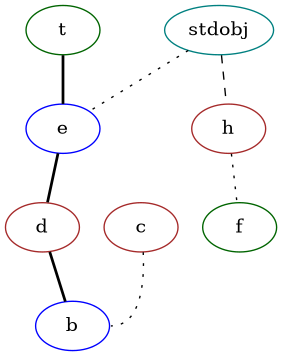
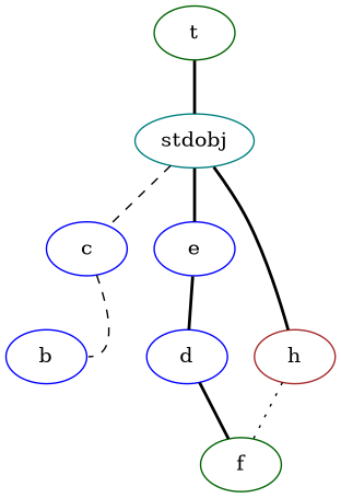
  graph {
    node [color=blue]
    edge [style=bold]
    t [color=darkgreen]
    stdobj [color=teal]
-   c [color=brown]
+   c
    e
    h [color=brown]
    b
-   d [color=brown]
+   d
    f [color=darkgreen]
-   t -- e
-   stdobj -- e [style=dotted]
-   stdobj -- h [style=dashed]
-   c -- b [headport=e style=dotted]
+   t -- stdobj
+   stdobj -- c [style=dashed]
+   stdobj -- e
+   stdobj -- h
+   c -- b [headport=e style=dashed]
    e -- d
    h -- f [style=dotted]
-   d -- b
+   d -- f
  }
